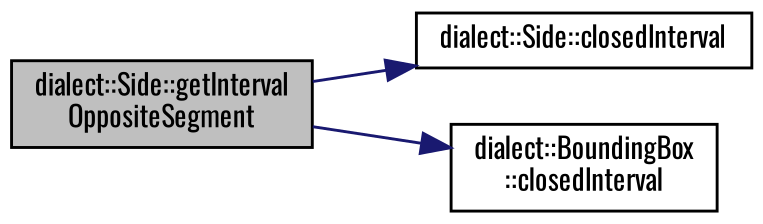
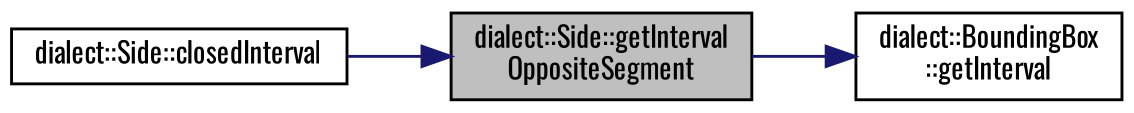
  digraph {
    fontname=Oswald
    rankdir=LR
    node [color=black fillcolor=white fontname=Oswald fontsize=10 shape=record style=filled]
    edge [color=midnightblue fontname=Oswald fontsize=10 labelfontname=Helvetica labelfontsize=10 style=solid]
    n1 [fillcolor=grey75 fontcolor=black height=0.2 label="dialect::Side::getInterval\lOppositeSegment" width=0.4]
    n2 [height=0.2 label="dialect::Side::closedInterval" width=0.4]
-   n3 [height=0.2 label="dialect::BoundingBox\l::closedInterval" width=0.4]
-   n1 -> n2
+   n3 [height=0.2 label="dialect::BoundingBox\l::getInterval" width=0.4]
+   n2 -> n1
    n1 -> n3
  }
